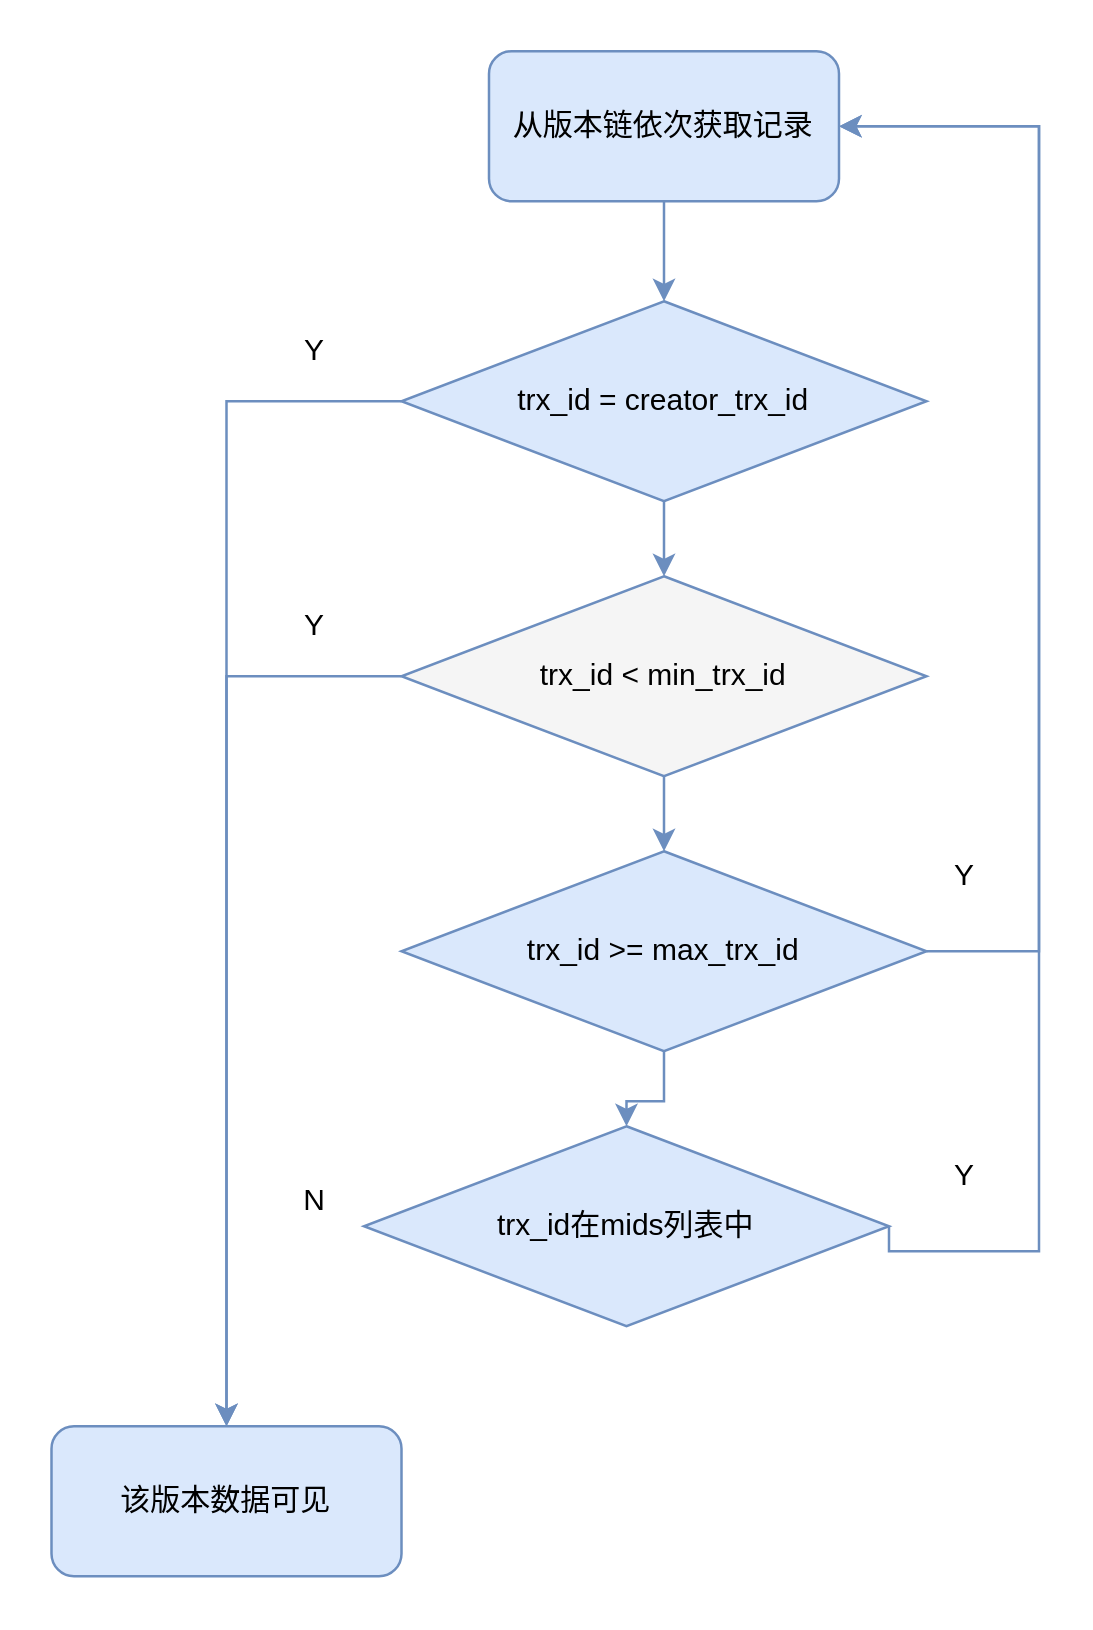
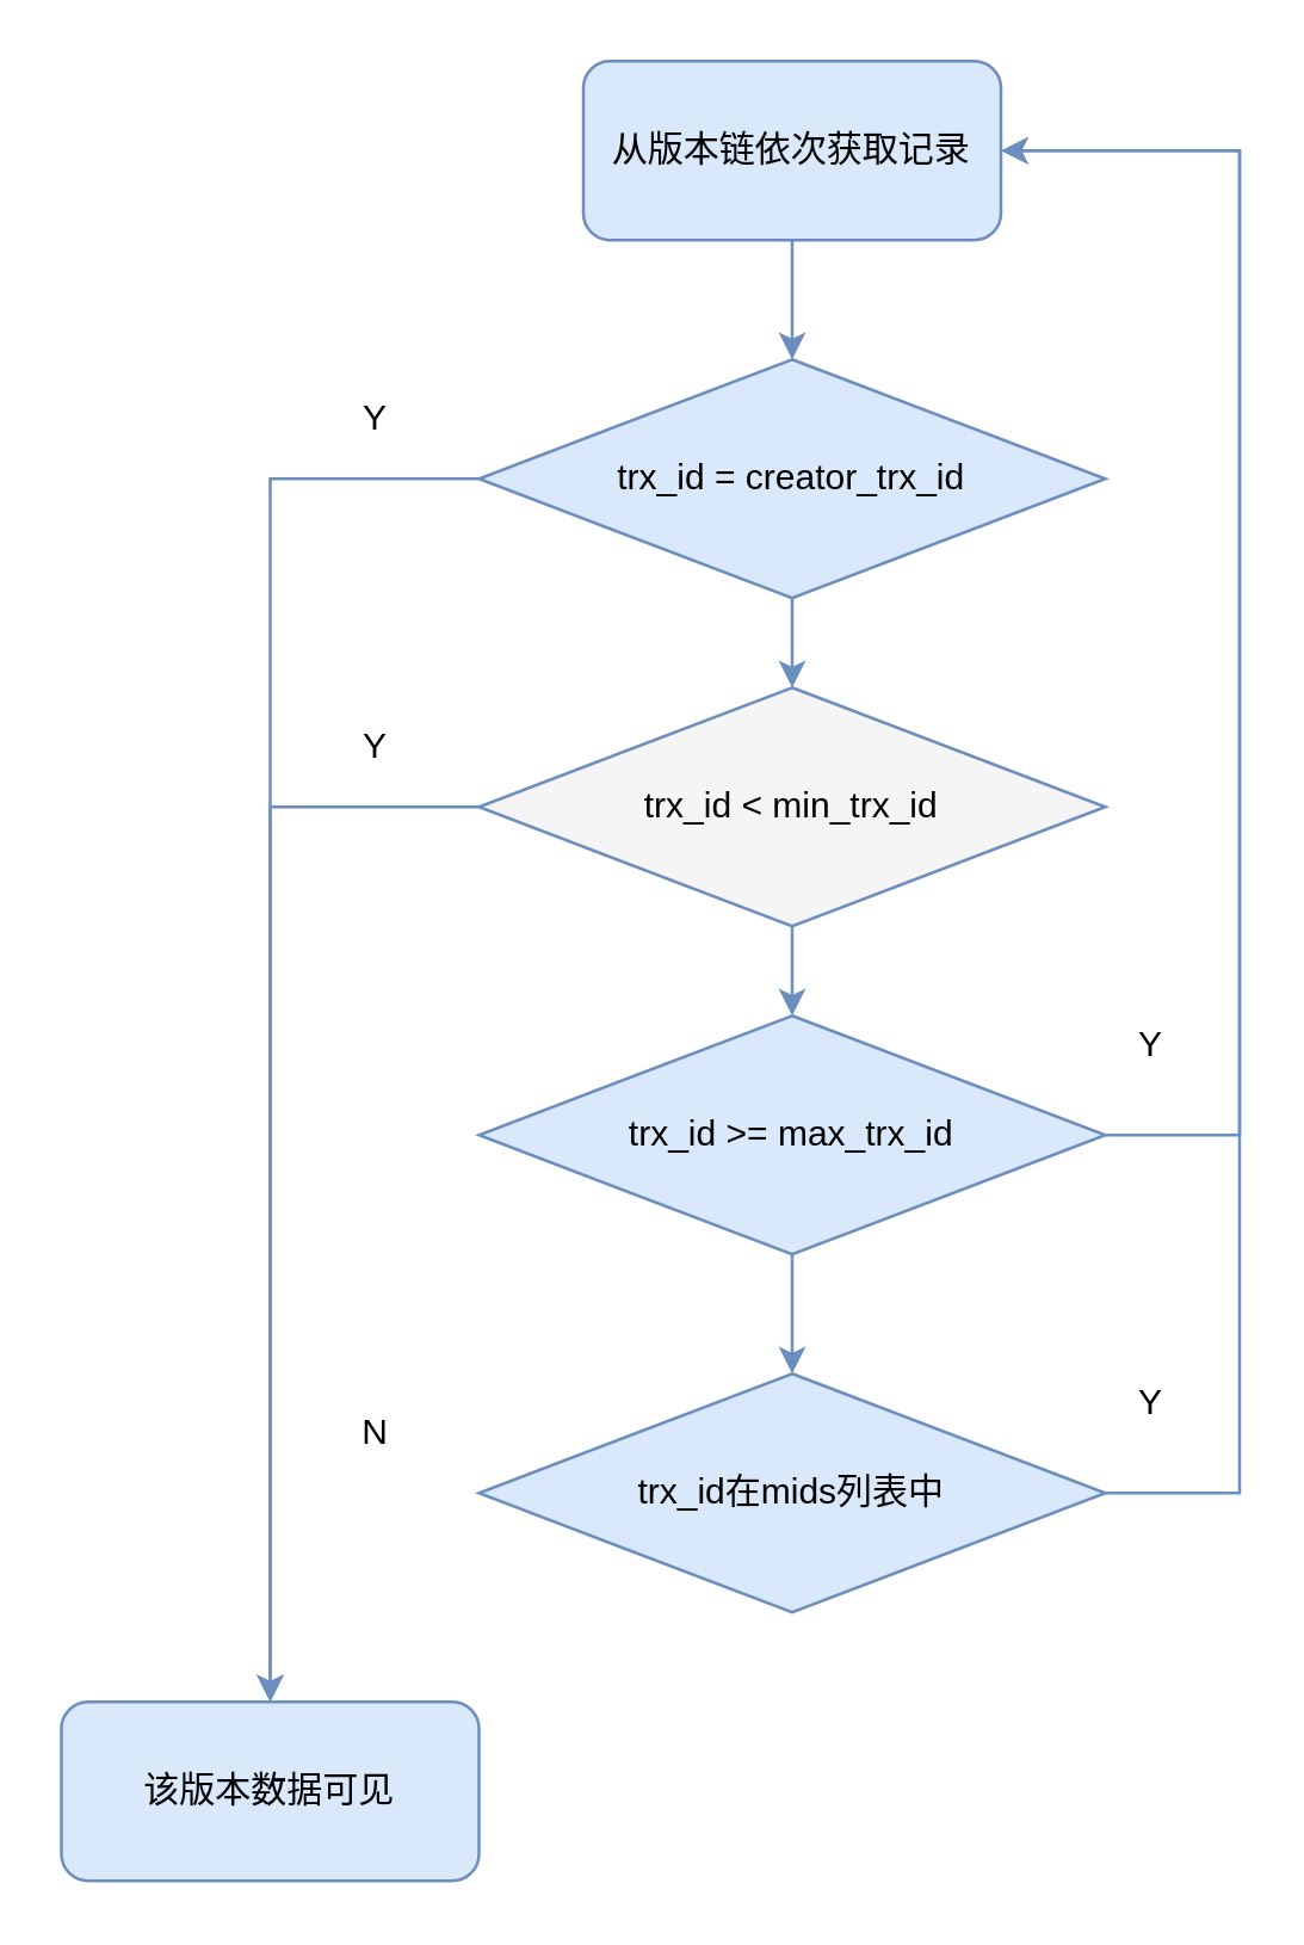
  <mxCell id="0" />
  <mxCell id="1" parent="0" />
  <mxCell id="2" value="" style="edgeStyle=orthogonalEdgeStyle;rounded=0;orthogonalLoop=1;jettySize=auto;html=1;fillColor=#dae8fc;strokeColor=#6c8ebf;" edge="1" parent="1" source="4" target="7"><mxGeometry relative="1" as="geometry" /></mxCell>
  <mxCell id="3" style="edgeStyle=orthogonalEdgeStyle;rounded=0;orthogonalLoop=1;jettySize=auto;html=1;exitX=0;exitY=0.5;exitDx=0;exitDy=0;entryX=0.5;entryY=0;entryDx=0;entryDy=0;fillColor=#dae8fc;strokeColor=#6c8ebf;" edge="1" parent="1" source="4" target="15"><mxGeometry relative="1" as="geometry" /></mxCell>
  <mxCell id="4" value="trx_id =&lt;span style=&quot;box-sizing: border-box ; outline: 0px ; overflow-wrap: break-word&quot;&gt;&amp;nbsp;creator_trx_id&lt;/span&gt;" style="rhombus;whiteSpace=wrap;html=1;fillColor=#dae8fc;strokeColor=#6c8ebf;" vertex="1" parent="1"><mxGeometry x="160" y="120" width="210" height="80" as="geometry" /></mxCell>
  <mxCell id="5" value="" style="edgeStyle=orthogonalEdgeStyle;rounded=0;orthogonalLoop=1;jettySize=auto;html=1;fillColor=#dae8fc;strokeColor=#6c8ebf;" edge="1" parent="1" source="7" target="10"><mxGeometry relative="1" as="geometry" /></mxCell>
  <mxCell id="6" style="edgeStyle=orthogonalEdgeStyle;rounded=0;orthogonalLoop=1;jettySize=auto;html=1;exitX=0;exitY=0.5;exitDx=0;exitDy=0;entryX=0.5;entryY=0;entryDx=0;entryDy=0;endArrow=classic;endFill=1;fillColor=#dae8fc;strokeColor=#6c8ebf;" edge="1" parent="1" source="7" target="15"><mxGeometry relative="1" as="geometry" /></mxCell>
  <mxCell id="7" value="trx_id &amp;lt;&lt;span style=&quot;box-sizing: border-box ; outline: 0px ; overflow-wrap: break-word&quot;&gt;&amp;nbsp;min_trx_id&lt;/span&gt;" style="rhombus;whiteSpace=wrap;html=1;fillColor=#f5f5f5;strokeColor=#6c8ebf;" vertex="1" parent="1"><mxGeometry x="160" y="230" width="210" height="80" as="geometry" /></mxCell>
  <mxCell id="8" value="" style="edgeStyle=orthogonalEdgeStyle;rounded=0;orthogonalLoop=1;jettySize=auto;html=1;fillColor=#dae8fc;strokeColor=#6c8ebf;" edge="1" parent="1" source="10" target="12"><mxGeometry relative="1" as="geometry" /></mxCell>
  <mxCell id="9" style="edgeStyle=orthogonalEdgeStyle;rounded=0;orthogonalLoop=1;jettySize=auto;html=1;exitX=1;exitY=0.5;exitDx=0;exitDy=0;entryX=1;entryY=0.5;entryDx=0;entryDy=0;endArrow=classic;endFill=1;fillColor=#dae8fc;strokeColor=#6c8ebf;" edge="1" parent="1" source="10" target="14"><mxGeometry relative="1" as="geometry"><Array as="points"><mxPoint x="415" y="380" /><mxPoint x="415" y="50" /></Array></mxGeometry></mxCell>
  <mxCell id="10" value="trx_id &amp;gt;&lt;span style=&quot;box-sizing: border-box ; outline: 0px ; overflow-wrap: break-word&quot;&gt;= max_trx_id&lt;/span&gt;" style="rhombus;whiteSpace=wrap;html=1;fillColor=#dae8fc;strokeColor=#6c8ebf;" vertex="1" parent="1"><mxGeometry x="160" y="340" width="210" height="80" as="geometry" /></mxCell>
  <mxCell id="11" style="edgeStyle=orthogonalEdgeStyle;rounded=0;orthogonalLoop=1;jettySize=auto;html=1;exitX=1;exitY=0.5;exitDx=0;exitDy=0;entryX=1;entryY=0.5;entryDx=0;entryDy=0;endArrow=classic;endFill=1;fillColor=#dae8fc;strokeColor=#6c8ebf;" edge="1" parent="1" source="12" target="14"><mxGeometry relative="1" as="geometry"><Array as="points"><mxPoint x="415" y="500" /><mxPoint x="415" y="50" /></Array></mxGeometry></mxCell>
- <mxCell id="12" value="trx_id在mids列表中" style="rhombus;whiteSpace=wrap;html=1;fillColor=#dae8fc;strokeColor=#6c8ebf;" vertex="1" parent="1"><mxGeometry x="145" y="450" width="210" height="80" as="geometry" /></mxCell>
+ <mxCell id="12" value="trx_id在mids列表中" style="rhombus;whiteSpace=wrap;html=1;fillColor=#dae8fc;strokeColor=#6c8ebf;" vertex="1" parent="1"><mxGeometry x="160" y="460" width="210" height="80" as="geometry" /></mxCell>
  <mxCell id="13" value="" style="edgeStyle=orthogonalEdgeStyle;rounded=0;orthogonalLoop=1;jettySize=auto;html=1;fillColor=#dae8fc;strokeColor=#6c8ebf;" edge="1" parent="1" source="14" target="4"><mxGeometry relative="1" as="geometry" /></mxCell>
  <mxCell id="14" value="&lt;span&gt;从版本链依次获取记录&lt;/span&gt;" style="rounded=1;whiteSpace=wrap;html=1;fillColor=#dae8fc;strokeColor=#6c8ebf;" vertex="1" parent="1"><mxGeometry x="195" y="20" width="140" height="60" as="geometry" /></mxCell>
  <mxCell id="15" value="该版本数据可见" style="rounded=1;whiteSpace=wrap;html=1;fillColor=#dae8fc;strokeColor=#6c8ebf;" vertex="1" parent="1"><mxGeometry x="20" y="570" width="140" height="60" as="geometry" /></mxCell>
  <mxCell id="16" value="Y" style="text;html=1;align=center;verticalAlign=middle;resizable=0;points=[];autosize=1;" vertex="1" parent="1"><mxGeometry x="115" y="130" width="20" height="20" as="geometry" /></mxCell>
  <mxCell id="17" value="Y" style="text;html=1;align=center;verticalAlign=middle;resizable=0;points=[];autosize=1;" vertex="1" parent="1"><mxGeometry x="115" y="240" width="20" height="20" as="geometry" /></mxCell>
  <mxCell id="18" value="N" style="text;html=1;align=center;verticalAlign=middle;resizable=0;points=[];autosize=1;" vertex="1" parent="1"><mxGeometry x="115" y="470" width="20" height="20" as="geometry" /></mxCell>
  <mxCell id="19" value="Y" style="text;html=1;align=center;verticalAlign=middle;resizable=0;points=[];autosize=1;" vertex="1" parent="1"><mxGeometry x="375" y="340" width="20" height="20" as="geometry" /></mxCell>
  <mxCell id="20" value="Y" style="text;html=1;align=center;verticalAlign=middle;resizable=0;points=[];autosize=1;" vertex="1" parent="1"><mxGeometry x="375" y="460" width="20" height="20" as="geometry" /></mxCell>
